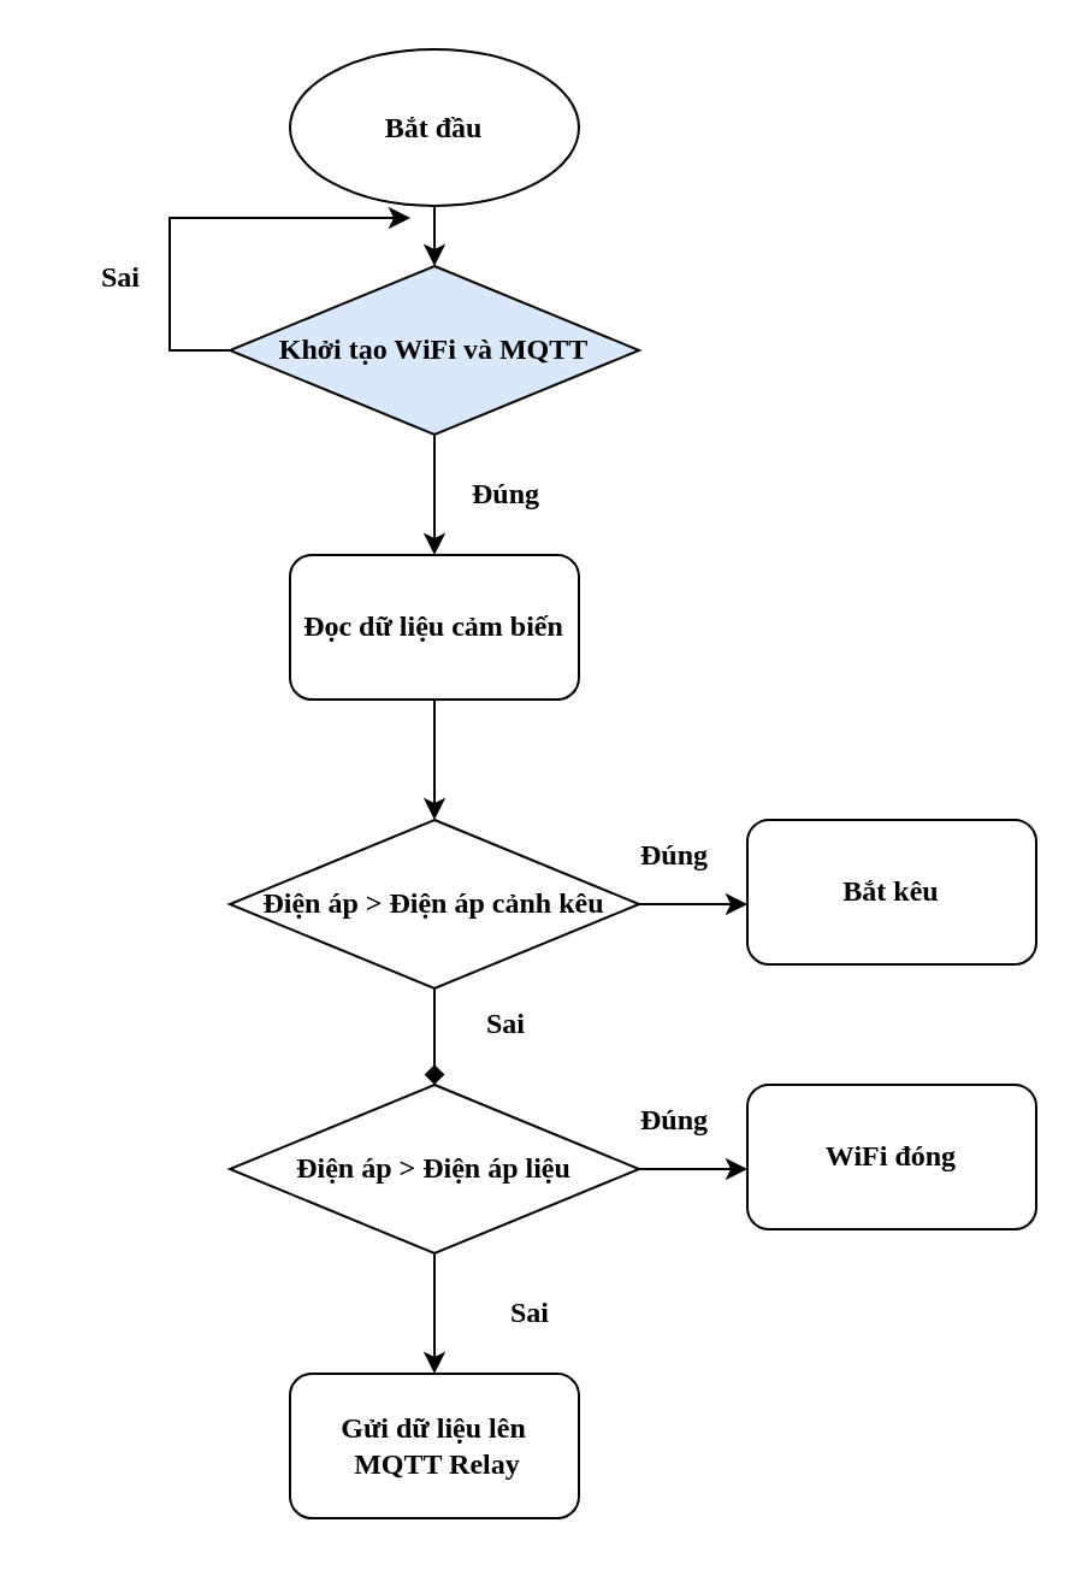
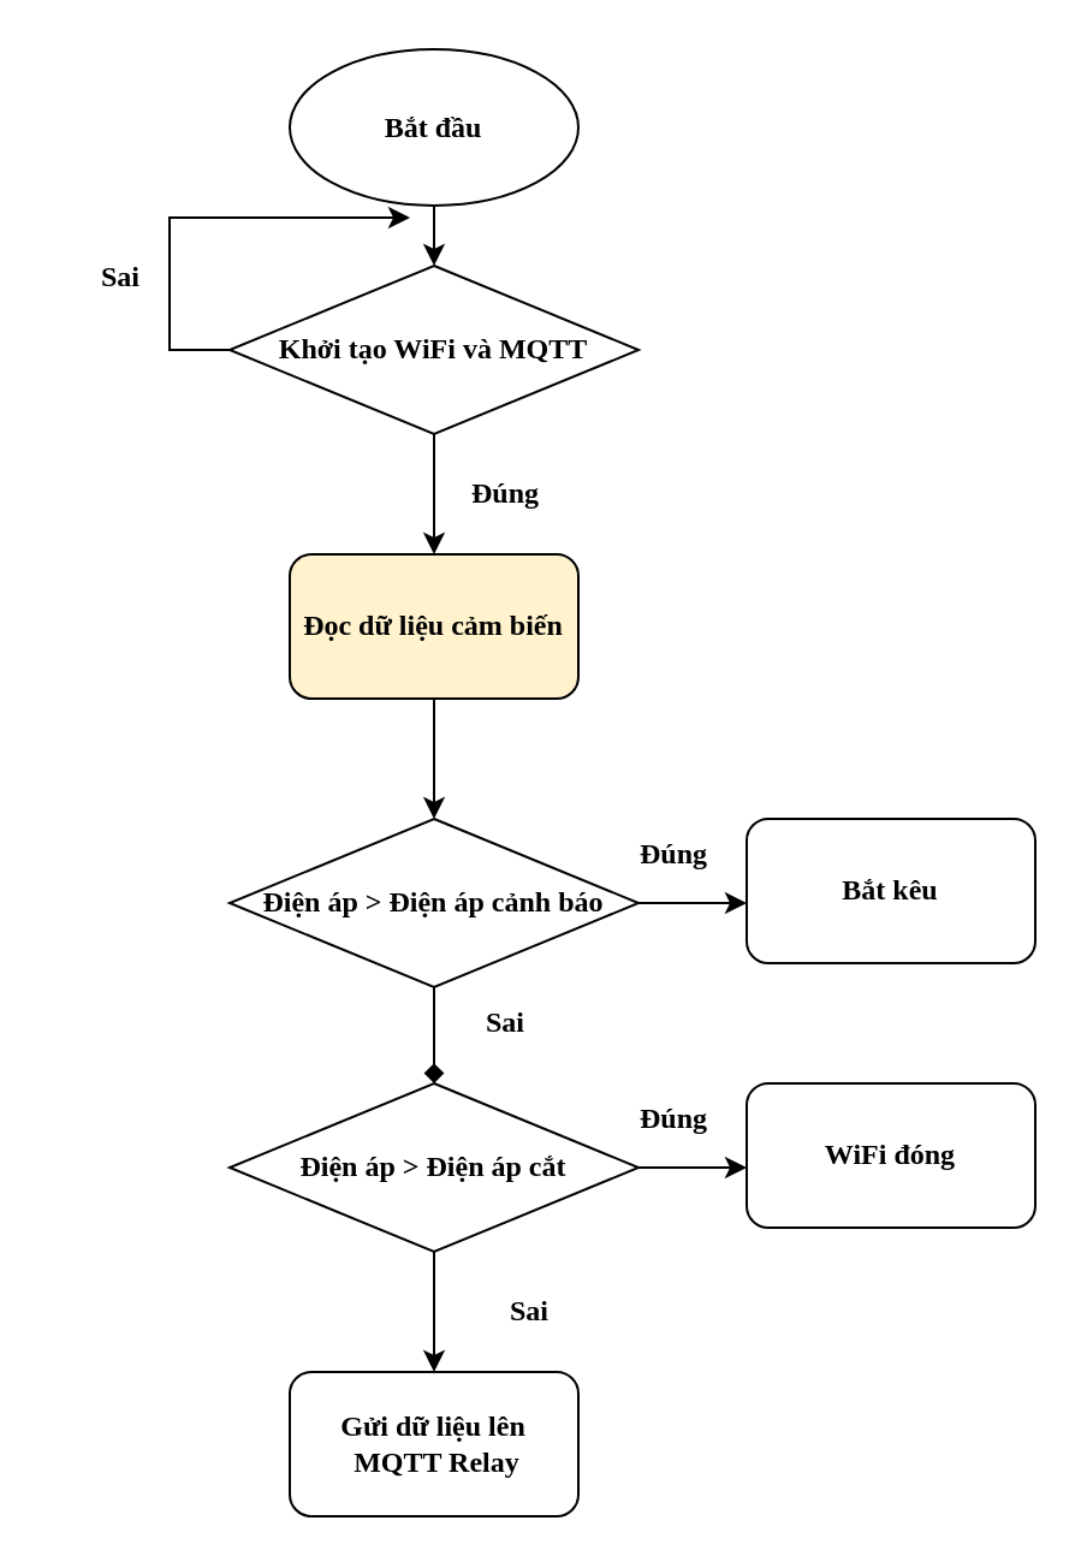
  <mxCell id="0" />
  <mxCell id="1" parent="0" />
  <mxCell id="2" style="edgeStyle=orthogonalEdgeStyle;rounded=0;orthogonalLoop=1;jettySize=auto;html=1;fontFamily=Times New Roman;fontStyle=1" edge="1" parent="1" source="3"><mxGeometry relative="1" as="geometry"><mxPoint x="180" y="110" as="targetPoint" /></mxGeometry></mxCell>
  <mxCell id="3" value="Bắt đầu" style="ellipse;whiteSpace=wrap;html=1;fontStyle=1;fontFamily=Times New Roman;" vertex="1" parent="1"><mxGeometry x="120" y="20" width="120" height="65" as="geometry" /></mxCell>
  <mxCell id="4" style="edgeStyle=orthogonalEdgeStyle;rounded=0;orthogonalLoop=1;jettySize=auto;html=1;fontFamily=Times New Roman;fontStyle=1" edge="1" parent="1" source="6"><mxGeometry relative="1" as="geometry"><mxPoint x="180" y="230" as="targetPoint" /></mxGeometry></mxCell>
  <mxCell id="5" style="edgeStyle=orthogonalEdgeStyle;rounded=0;orthogonalLoop=1;jettySize=auto;html=1;fontFamily=Times New Roman;fontStyle=1" edge="1" parent="1" source="6"><mxGeometry relative="1" as="geometry"><mxPoint x="170" y="90" as="targetPoint" /><Array as="points"><mxPoint x="70" y="145" /><mxPoint x="70" y="90" /></Array></mxGeometry></mxCell>
- <mxCell id="6" value="Khởi tạo WiFi và MQTT" style="rhombus;whiteSpace=wrap;html=1;fontFamily=Times New Roman;fontStyle=1;fillColor=#dae8fc;" vertex="1" parent="1"><mxGeometry x="95" y="110" width="170" height="70" as="geometry" /></mxCell>
+ <mxCell id="6" value="Khởi tạo WiFi và MQTT" style="rhombus;whiteSpace=wrap;html=1;fontFamily=Times New Roman;fontStyle=1" vertex="1" parent="1"><mxGeometry x="95" y="110" width="170" height="70" as="geometry" /></mxCell>
  <mxCell id="7" style="edgeStyle=orthogonalEdgeStyle;rounded=0;orthogonalLoop=1;jettySize=auto;html=1;fontFamily=Times New Roman;fontStyle=1" edge="1" parent="1" source="8"><mxGeometry relative="1" as="geometry"><mxPoint x="180" y="340" as="targetPoint" /></mxGeometry></mxCell>
- <mxCell id="8" value="Đọc dữ liệu cảm biến" style="rounded=1;whiteSpace=wrap;html=1;fontFamily=Times New Roman;fontStyle=1" vertex="1" parent="1"><mxGeometry x="120" y="230" width="120" height="60" as="geometry" /></mxCell>
+ <mxCell id="8" value="Đọc dữ liệu cảm biến" style="rounded=1;whiteSpace=wrap;html=1;fontFamily=Times New Roman;fontStyle=1;fillColor=#fff2cc;" vertex="1" parent="1"><mxGeometry x="120" y="230" width="120" height="60" as="geometry" /></mxCell>
  <mxCell id="9" style="edgeStyle=orthogonalEdgeStyle;rounded=0;orthogonalLoop=1;jettySize=auto;html=1;entryX=0.5;entryY=0;entryDx=0;entryDy=0;fontFamily=Times New Roman;fontStyle=1;endArrow=diamond;" edge="1" parent="1" source="10" target="14"><mxGeometry relative="1" as="geometry" /></mxCell>
- <mxCell id="10" value="Điện áp &amp;gt; Điện áp cảnh kêu" style="rhombus;whiteSpace=wrap;html=1;fontFamily=Times New Roman;fontStyle=1" vertex="1" parent="1"><mxGeometry x="95" y="340" width="170" height="70" as="geometry" /></mxCell>
+ <mxCell id="10" value="Điện áp &amp;gt; Điện áp cảnh báo" style="rhombus;whiteSpace=wrap;html=1;fontFamily=Times New Roman;fontStyle=1" vertex="1" parent="1"><mxGeometry x="95" y="340" width="170" height="70" as="geometry" /></mxCell>
  <mxCell id="11" value="" style="endArrow=classic;html=1;rounded=0;fontFamily=Times New Roman;exitX=1;exitY=0.5;exitDx=0;exitDy=0;fontStyle=1" edge="1" parent="1" source="10"><mxGeometry width="50" height="50" relative="1" as="geometry"><mxPoint x="310" y="410" as="sourcePoint" /><mxPoint x="310" y="375" as="targetPoint" /></mxGeometry></mxCell>
  <mxCell id="12" value="Bắt kêu" style="rounded=1;whiteSpace=wrap;html=1;fontFamily=Times New Roman;fontStyle=1" vertex="1" parent="1"><mxGeometry x="310" y="340" width="120" height="60" as="geometry" /></mxCell>
  <mxCell id="13" style="edgeStyle=orthogonalEdgeStyle;rounded=0;orthogonalLoop=1;jettySize=auto;html=1;entryX=0.5;entryY=0;entryDx=0;entryDy=0;fontFamily=Times New Roman;fontStyle=1" edge="1" parent="1" source="14"><mxGeometry relative="1" as="geometry"><mxPoint x="180" y="570" as="targetPoint" /></mxGeometry></mxCell>
- <mxCell id="14" value="Điện áp &amp;gt; Điện áp liệu" style="rhombus;whiteSpace=wrap;html=1;fontFamily=Times New Roman;fontStyle=1" vertex="1" parent="1"><mxGeometry x="95" y="450" width="170" height="70" as="geometry" /></mxCell>
+ <mxCell id="14" value="Điện áp &amp;gt; Điện áp cắt" style="rhombus;whiteSpace=wrap;html=1;fontFamily=Times New Roman;fontStyle=1" vertex="1" parent="1"><mxGeometry x="95" y="450" width="170" height="70" as="geometry" /></mxCell>
  <mxCell id="15" value="" style="endArrow=classic;html=1;rounded=0;fontFamily=Times New Roman;exitX=1;exitY=0.5;exitDx=0;exitDy=0;fontStyle=1" edge="1" source="14" parent="1"><mxGeometry width="50" height="50" relative="1" as="geometry"><mxPoint x="310" y="520" as="sourcePoint" /><mxPoint x="310" y="485" as="targetPoint" /></mxGeometry></mxCell>
  <mxCell id="16" value="WiFi đóng" style="rounded=1;whiteSpace=wrap;html=1;fontFamily=Times New Roman;fontStyle=1" vertex="1" parent="1"><mxGeometry x="310" y="450" width="120" height="60" as="geometry" /></mxCell>
  <mxCell id="17" value="Sai" style="text;html=1;strokeColor=none;fillColor=none;align=center;verticalAlign=middle;whiteSpace=wrap;rounded=0;fontFamily=Times New Roman;fontStyle=1" vertex="1" parent="1"><mxGeometry x="20" y="100" width="60" height="30" as="geometry" /></mxCell>
  <mxCell id="18" value="Đúng" style="text;html=1;strokeColor=none;fillColor=none;align=center;verticalAlign=middle;whiteSpace=wrap;rounded=0;fontFamily=Times New Roman;fontStyle=1" vertex="1" parent="1"><mxGeometry x="180" y="190" width="60" height="30" as="geometry" /></mxCell>
  <mxCell id="19" value="Gửi dữ liệu lên&lt;br&gt;&amp;nbsp;MQTT Relay" style="rounded=1;whiteSpace=wrap;html=1;fontFamily=Times New Roman;fontStyle=1" vertex="1" parent="1"><mxGeometry x="120" y="570" width="120" height="60" as="geometry" /></mxCell>
  <mxCell id="20" value="Sai" style="text;html=1;strokeColor=none;fillColor=none;align=center;verticalAlign=middle;whiteSpace=wrap;rounded=0;fontFamily=Times New Roman;fontStyle=1" vertex="1" parent="1"><mxGeometry x="190" y="530" width="60" height="30" as="geometry" /></mxCell>
  <mxCell id="21" value="Đúng" style="text;html=1;strokeColor=none;fillColor=none;align=center;verticalAlign=middle;whiteSpace=wrap;rounded=0;fontFamily=Times New Roman;fontStyle=1" vertex="1" parent="1"><mxGeometry x="250" y="450" width="60" height="30" as="geometry" /></mxCell>
  <mxCell id="22" value="Đúng" style="text;html=1;strokeColor=none;fillColor=none;align=center;verticalAlign=middle;whiteSpace=wrap;rounded=0;fontFamily=Times New Roman;fontStyle=1" vertex="1" parent="1"><mxGeometry x="250" y="340" width="60" height="30" as="geometry" /></mxCell>
  <mxCell id="23" value="Sai" style="text;html=1;strokeColor=none;fillColor=none;align=center;verticalAlign=middle;whiteSpace=wrap;rounded=0;fontFamily=Times New Roman;fontStyle=1" vertex="1" parent="1"><mxGeometry x="180" y="410" width="60" height="30" as="geometry" /></mxCell>
